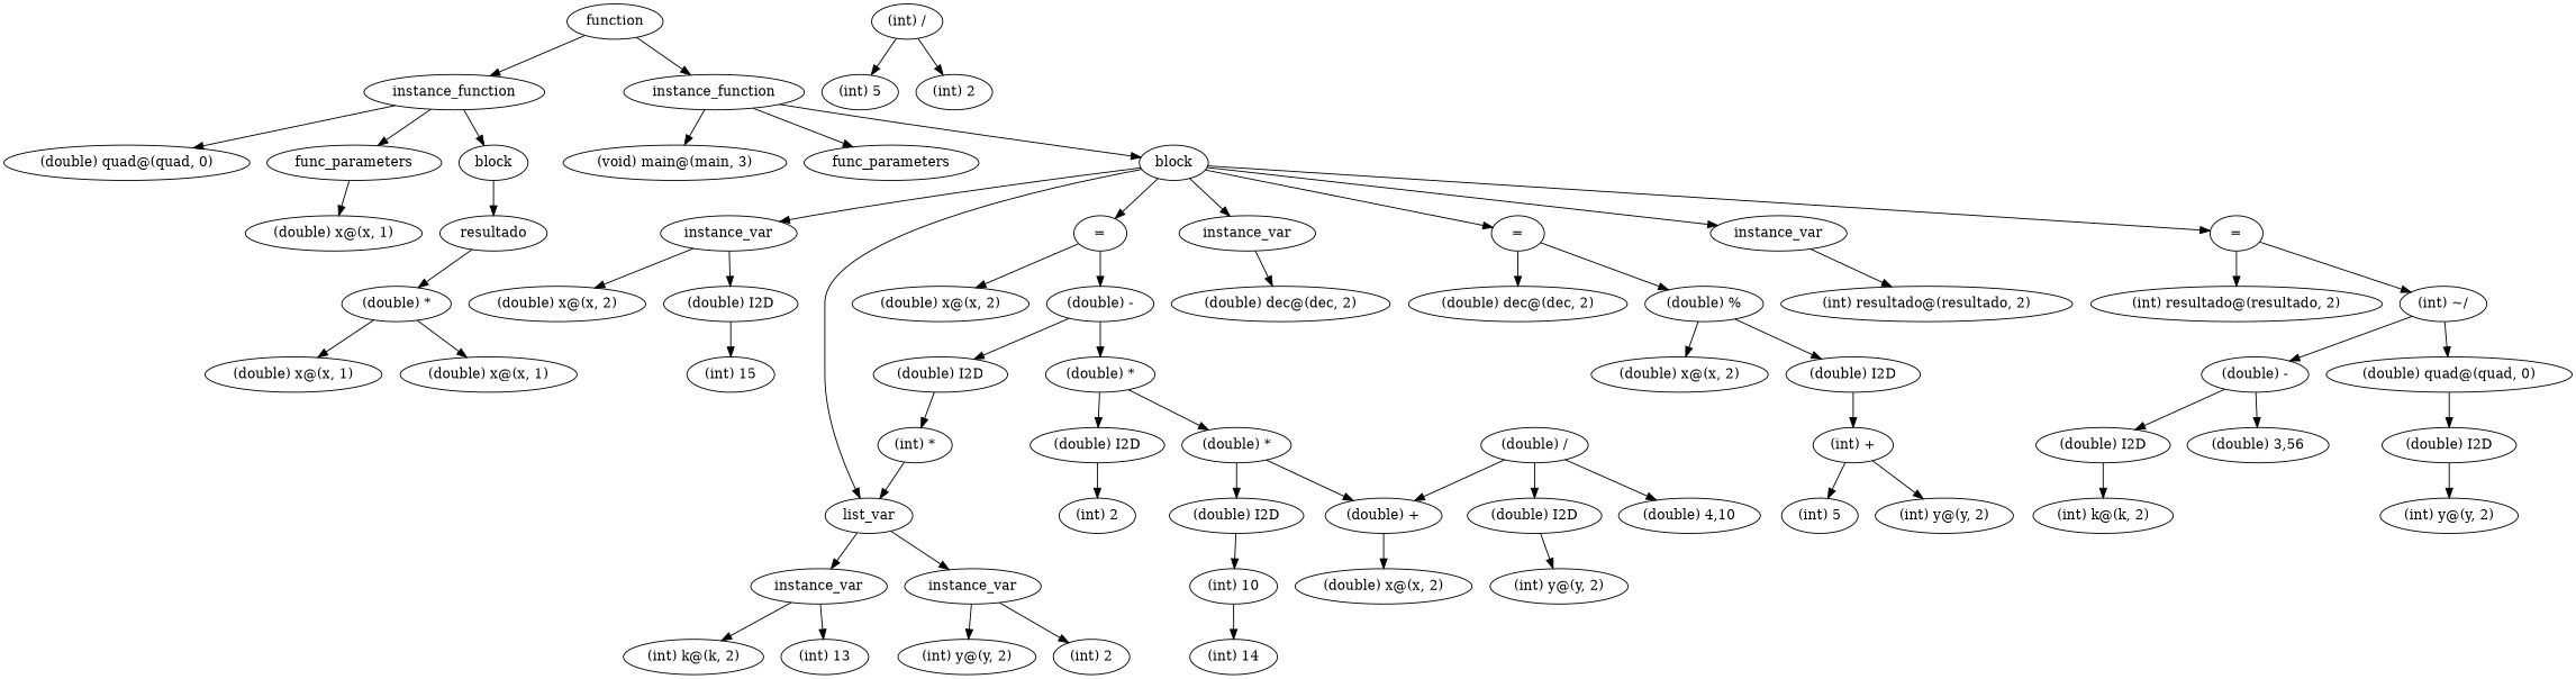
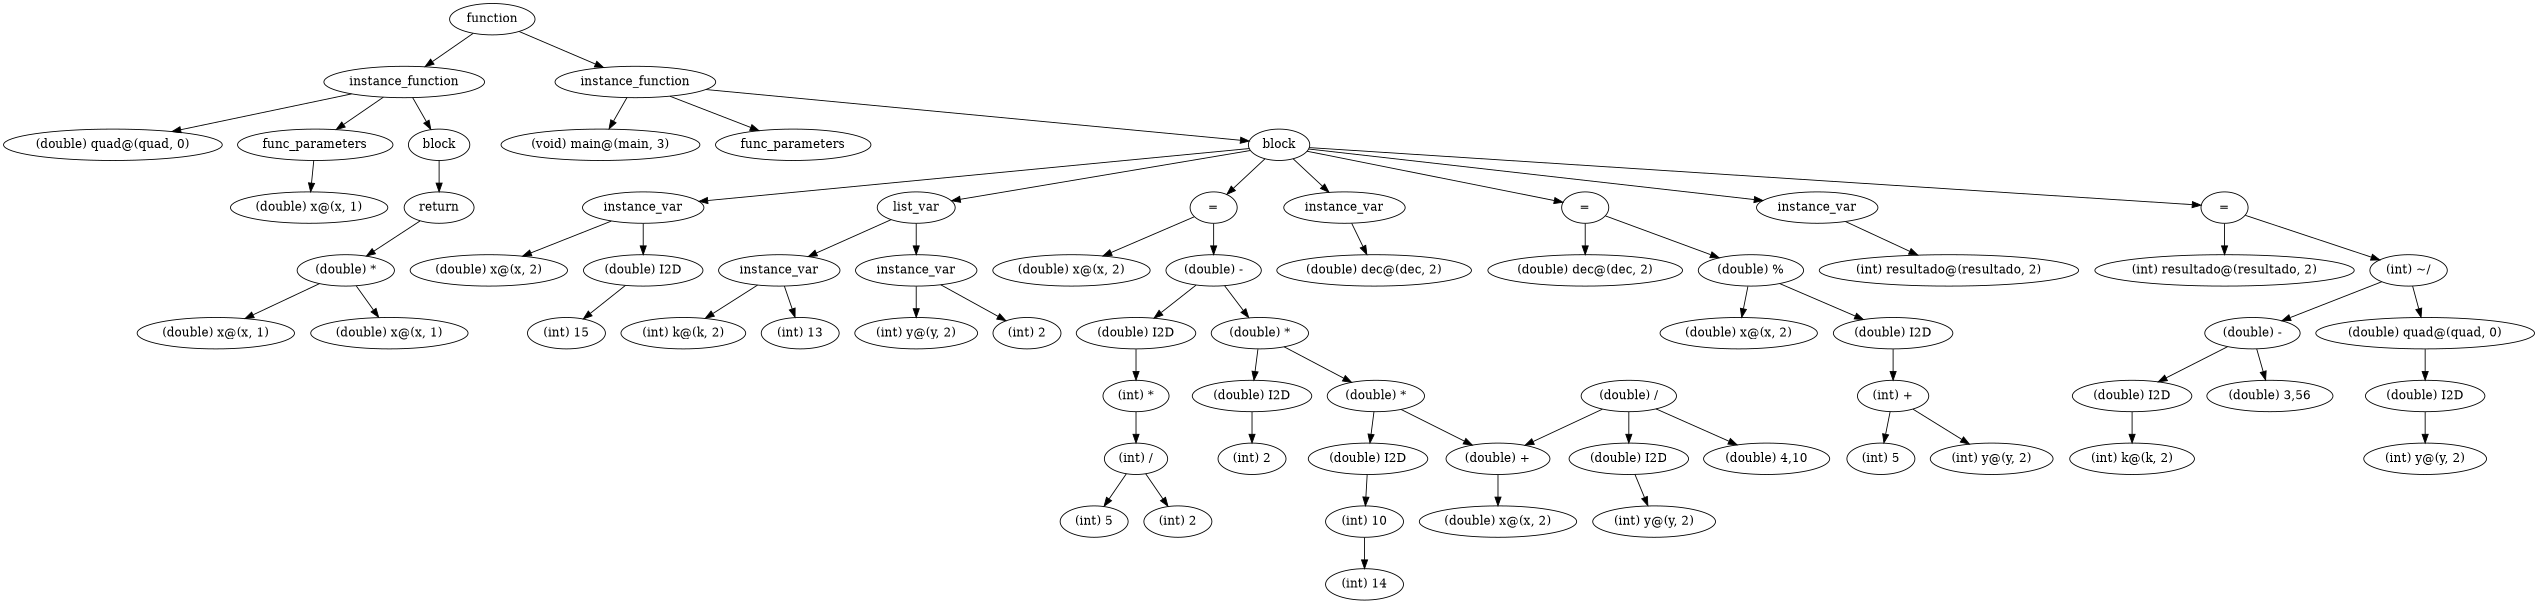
  digraph {
    ordering=out
    n1 [label=function]
    n2 [label=instance_function]
    n3 [label=instance_function]
    n4 [label="(double) quad@(quad, 0)"]
    n5 [label=func_parameters]
    n6 [label=block]
    n7 [label="(void) main@(main, 3)"]
    n8 [label=func_parameters]
    n9 [label=block]
    n10 [label="(double) x@(x, 1)"]
-   n11 [label=resultado]
+   n11 [label=return]
    n12 [label="(double) *"]
    n13 [label="(double) x@(x, 1)"]
    n14 [label="(double) x@(x, 1)"]
    n15 [label=instance_var]
    n16 [label=list_var]
    n17 [label="="]
    n18 [label=instance_var]
    n19 [label="="]
    n20 [label=instance_var]
    n21 [label="="]
    n22 [label="(double) x@(x, 2)"]
    n23 [label="(double) I2D"]
    n24 [label=instance_var]
    n25 [label=instance_var]
    n26 [label="(double) x@(x, 2)"]
    n27 [label="(double) -"]
    n28 [label="(double) dec@(dec, 2)"]
    n29 [label="(double) dec@(dec, 2)"]
    n30 [label="(double) %"]
    n31 [label="(int) resultado@(resultado, 2)"]
    n32 [label="(int) resultado@(resultado, 2)"]
    n33 [label="(int) ~/"]
    n34 [label="(int) 15"]
    n35 [label="(int) k@(k, 2)"]
    n36 [label="(int) 13"]
    n37 [label="(int) y@(y, 2)"]
    n38 [label="(int) 2"]
    n39 [label="(double) I2D"]
    n40 [label="(double) *"]
    n41 [label="(int) *"]
    n42 [label="(double) I2D"]
    n43 [label="(double) *"]
    n44 [label="(int) /"]
    n45 [label="(int) 14"]
    n46 [label="(int) 5"]
    n47 [label="(int) 2"]
    n48 [label="(int) 2"]
    n49 [label="(double) I2D"]
    n50 [label="(double) +"]
    n51 [label="(int) 10"]
    n52 [label="(double) x@(x, 2)"]
    n53 [label="(double) /"]
    n54 [label="(double) I2D"]
    n55 [label="(double) 4,10"]
    n56 [label="(int) y@(y, 2)"]
    n57 [label="(double) x@(x, 2)"]
    n58 [label="(double) I2D"]
    n59 [label="(int) +"]
    n60 [label="(int) 5"]
    n61 [label="(int) y@(y, 2)"]
    n62 [label="(double) -"]
    n63 [label="(double) quad@(quad, 0)"]
    n64 [label="(double) I2D"]
    n65 [label="(double) 3,56"]
    n66 [label="(double) I2D"]
    n67 [label="(int) k@(k, 2)"]
    n68 [label="(int) y@(y, 2)"]
    n1 -> n2
    n1 -> n3
    n2 -> n4
    n2 -> n5
    n2 -> n6
    n3 -> n7
    n3 -> n8
    n3 -> n9
    n5 -> n10
    n6 -> n11
    n9 -> n15
    n9 -> n16
    n9 -> n17
    n9 -> n18
    n9 -> n19
    n9 -> n20
    n9 -> n21
    n11 -> n12
    n12 -> n13
    n12 -> n14
    n15 -> n22
    n15 -> n23
    n16 -> n24
    n16 -> n25
    n17 -> n26
    n17 -> n27
    n18 -> n28
    n19 -> n29
    n19 -> n30
    n20 -> n31
    n21 -> n32
    n21 -> n33
    n23 -> n34
    n24 -> n35
    n24 -> n36
    n25 -> n37
    n25 -> n38
    n27 -> n39
    n27 -> n40
    n30 -> n57
    n30 -> n58
    n33 -> n62
    n33 -> n63
    n39 -> n41
    n40 -> n42
    n40 -> n43
-   n41 -> n16
+   n41 -> n44
    n42 -> n48
    n43 -> n49
    n43 -> n50
    n44 -> n46
    n44 -> n47
    n49 -> n51
    n50 -> n52
    n51 -> n45
    n53 -> n50
    n53 -> n54
    n53 -> n55
    n54 -> n56
    n58 -> n59
    n59 -> n60
    n59 -> n61
    n62 -> n64
    n62 -> n65
    n63 -> n66
    n64 -> n67
    n66 -> n68
  }
